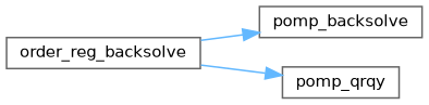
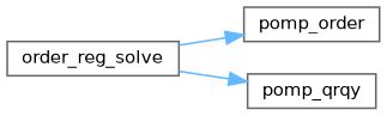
  digraph {
    rankdir=LR
    node [color=grey40 fillcolor=white fontname=Helvetica fontsize=10 shape=box style=filled]
    edge [color=steelblue1 fontname=Helvetica fontsize=10 labelfontname=Helvetica labelfontsize=10 style=solid]
-   n1 [height=0.2 label=order_reg_backsolve width=0.4]
-   n2 [height=0.2 label=pomp_backsolve width=0.4]
+   n1 [height=0.2 label=order_reg_solve width=0.4]
+   n2 [height=0.2 label=pomp_order width=0.4]
    n3 [height=0.2 label=pomp_qrqy width=0.4]
    n1 -> n2
    n1 -> n3
  }
